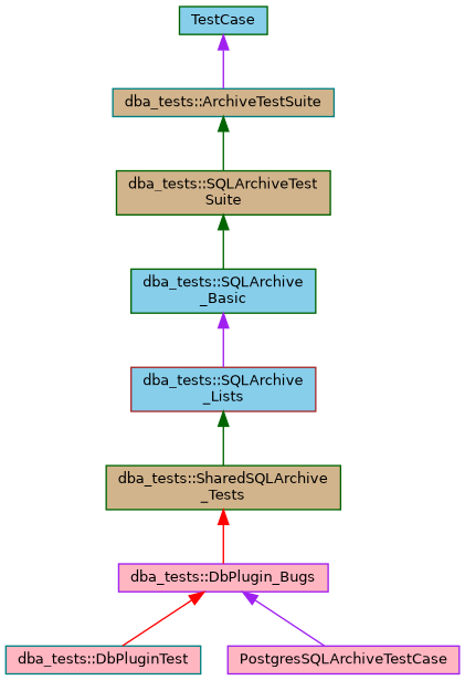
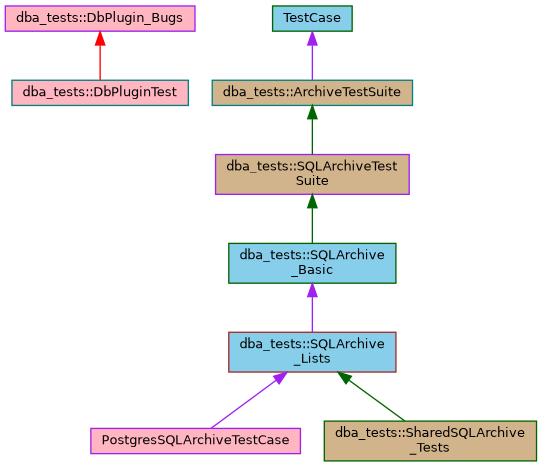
  digraph {
    node [color=darkgreen fillcolor=lightpink fontname=Helvetica fontsize=10 shape=record style=filled]
    edge [color=purple dir=back fontname=Helvetica fontsize=10 labelfontname=Helvetica labelfontsize=10 style=solid]
    n1 [color=purple fontcolor=black height=0.2 label="dba_tests::DbPlugin_Bugs" width=0.4]
    n2 [color=teal height=0.2 label="dba_tests::DbPluginTest" width=0.4]
    n3 [color=purple height=0.2 label=PostgresSQLArchiveTestCase width=0.4]
    n4 [fillcolor=tan height=0.2 label="dba_tests::SharedSQLArchive\l_Tests" width=0.4]
    n5 [color=brown fillcolor=skyblue height=0.2 label="dba_tests::SQLArchive\l_Lists" width=0.4]
    n6 [fillcolor=skyblue height=0.2 label="dba_tests::SQLArchive\l_Basic" width=0.4]
-   n7 [fillcolor=tan height=0.2 label="dba_tests::SQLArchiveTest\lSuite" width=0.4]
+   n7 [color=purple fillcolor=tan height=0.2 label="dba_tests::SQLArchiveTest\lSuite" width=0.4]
    n8 [color=teal fillcolor=tan height=0.2 label="dba_tests::ArchiveTestSuite" width=0.4]
    n9 [fillcolor=skyblue height=0.2 label=TestCase width=0.4]
    n1 -> n2 [color=red]
-   n1 -> n3
-   n4 -> n1 [color=red]
+   n5 -> n3
    n5 -> n4 [color=darkgreen]
    n6 -> n5
    n7 -> n6 [color=darkgreen]
    n8 -> n7 [color=darkgreen]
    n9 -> n8
  }
